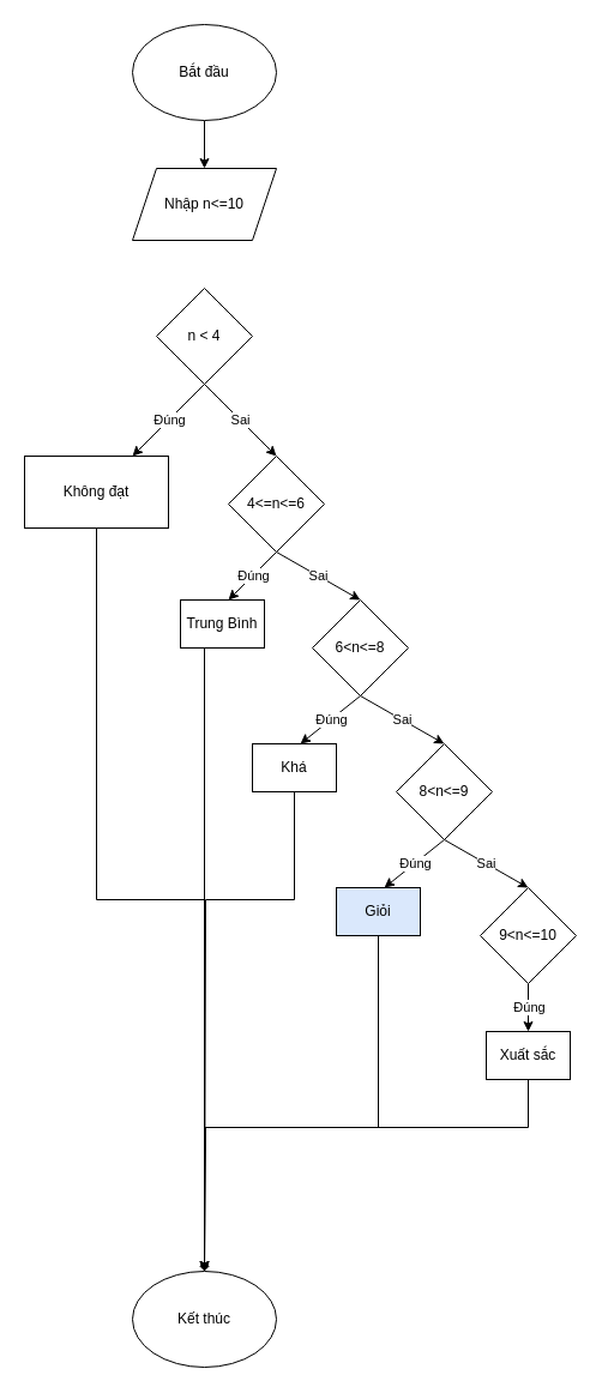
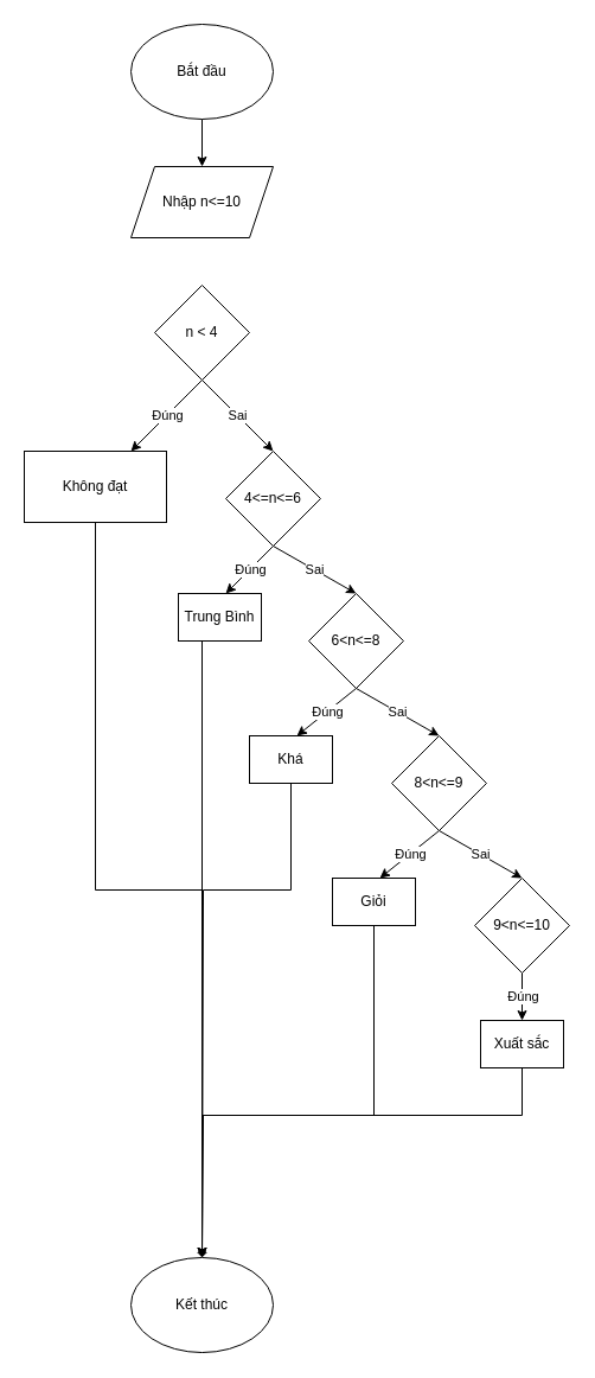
  <mxCell id="0" />
  <mxCell id="1" parent="0" />
  <mxCell id="2" value="" style="endArrow=classic;html=1;rounded=0;exitX=0.5;exitY=1;exitDx=0;exitDy=0;" edge="1" parent="1"><mxGeometry width="50" height="50" relative="1" as="geometry"><mxPoint x="170" y="100" as="sourcePoint" /><mxPoint x="170" y="140" as="targetPoint" /></mxGeometry></mxCell>
  <mxCell id="3" value="Nhập n&amp;lt;=10" style="shape=parallelogram;perimeter=parallelogramPerimeter;whiteSpace=wrap;html=1;fixedSize=1;" vertex="1" parent="1"><mxGeometry x="110" y="140" width="120" height="60" as="geometry" /></mxCell>
  <mxCell id="4" value="n &amp;lt; 4" style="rhombus;whiteSpace=wrap;html=1;" vertex="1" parent="1"><mxGeometry x="130" y="240" width="80" height="80" as="geometry" /></mxCell>
  <mxCell id="5" value="Không đạt" style="rounded=0;whiteSpace=wrap;html=1;" vertex="1" parent="1"><mxGeometry x="20" y="380" width="120" height="60" as="geometry" /></mxCell>
  <mxCell id="6" value="&lt;font style=&quot;vertical-align: inherit;&quot;&gt;&lt;font style=&quot;vertical-align: inherit;&quot;&gt;Bắt đầu&lt;/font&gt;&lt;/font&gt;" style="ellipse;whiteSpace=wrap;html=1;" vertex="1" parent="1"><mxGeometry x="110" y="20" width="120" height="80" as="geometry" /></mxCell>
  <mxCell id="7" value="Kết thúc" style="ellipse;whiteSpace=wrap;html=1;" vertex="1" parent="1"><mxGeometry x="110" y="1060" width="120" height="80" as="geometry" /></mxCell>
  <mxCell id="8" value="4&amp;lt;=n&amp;lt;=6" style="rhombus;whiteSpace=wrap;html=1;" vertex="1" parent="1"><mxGeometry x="190" y="380" width="80" height="80" as="geometry" /></mxCell>
  <mxCell id="9" value="" style="endArrow=classic;html=1;rounded=0;exitX=0.5;exitY=1;exitDx=0;exitDy=0;entryX=0.75;entryY=0;entryDx=0;entryDy=0;" edge="1" parent="1" source="4" target="5"><mxGeometry relative="1" as="geometry"><mxPoint x="124" y="330" as="sourcePoint" /><mxPoint x="224" y="330" as="targetPoint" /></mxGeometry></mxCell>
  <mxCell id="10" value="Đúng" style="edgeLabel;resizable=0;html=1;;align=center;verticalAlign=middle;" connectable="0" vertex="1" parent="9"><mxGeometry relative="1" as="geometry" /></mxCell>
  <mxCell id="11" value="" style="endArrow=classic;html=1;rounded=0;exitX=0.5;exitY=1;exitDx=0;exitDy=0;entryX=0.5;entryY=0;entryDx=0;entryDy=0;" edge="1" parent="1" source="4" target="8"><mxGeometry relative="1" as="geometry"><mxPoint x="130" y="470" as="sourcePoint" /><mxPoint x="230" y="470" as="targetPoint" /></mxGeometry></mxCell>
  <mxCell id="12" value="Sai" style="edgeLabel;resizable=0;html=1;;align=center;verticalAlign=middle;" connectable="0" vertex="1" parent="11"><mxGeometry relative="1" as="geometry" /></mxCell>
  <mxCell id="13" value="" style="endArrow=classic;html=1;rounded=0;exitX=0.5;exitY=1;exitDx=0;exitDy=0;" edge="1" parent="1" source="8"><mxGeometry relative="1" as="geometry"><mxPoint x="200" y="490" as="sourcePoint" /><mxPoint x="190" y="500" as="targetPoint" /></mxGeometry></mxCell>
  <mxCell id="14" value="Đúng" style="edgeLabel;resizable=0;html=1;;align=center;verticalAlign=middle;" connectable="0" vertex="1" parent="13"><mxGeometry relative="1" as="geometry" /></mxCell>
  <mxCell id="15" value="" style="endArrow=classic;html=1;rounded=0;entryX=0.5;entryY=0;entryDx=0;entryDy=0;" edge="1" parent="1" target="18"><mxGeometry relative="1" as="geometry"><mxPoint x="230" y="460" as="sourcePoint" /><mxPoint x="270" y="500" as="targetPoint" /></mxGeometry></mxCell>
  <mxCell id="16" value="Sai" style="edgeLabel;resizable=0;html=1;;align=center;verticalAlign=middle;" connectable="0" vertex="1" parent="15"><mxGeometry relative="1" as="geometry" /></mxCell>
  <mxCell id="17" value="Trung Bình" style="rounded=0;whiteSpace=wrap;html=1;" vertex="1" parent="1"><mxGeometry x="150" y="500" width="70" height="40" as="geometry" /></mxCell>
  <mxCell id="18" value="6&amp;lt;n&amp;lt;=8" style="rhombus;whiteSpace=wrap;html=1;" vertex="1" parent="1"><mxGeometry x="260" y="500" width="80" height="80" as="geometry" /></mxCell>
  <mxCell id="19" value="Khá" style="rounded=0;whiteSpace=wrap;html=1;" vertex="1" parent="1"><mxGeometry x="210" y="620.001" width="70" height="40" as="geometry" /></mxCell>
  <mxCell id="20" value="8&amp;lt;n&amp;lt;=9" style="rhombus;whiteSpace=wrap;html=1;" vertex="1" parent="1"><mxGeometry x="330" y="620.001" width="80" height="80" as="geometry" /></mxCell>
  <mxCell id="21" value="" style="endArrow=classic;html=1;rounded=0;exitX=0.5;exitY=1;exitDx=0;exitDy=0;" edge="1" parent="1" source="18"><mxGeometry relative="1" as="geometry"><mxPoint x="300" y="590" as="sourcePoint" /><mxPoint x="250" y="620" as="targetPoint" /></mxGeometry></mxCell>
  <mxCell id="22" value="Đúng" style="edgeLabel;resizable=0;html=1;;align=center;verticalAlign=middle;" connectable="0" vertex="1" parent="21"><mxGeometry relative="1" as="geometry" /></mxCell>
  <mxCell id="23" value="" style="endArrow=classic;html=1;rounded=0;entryX=0.5;entryY=0;entryDx=0;entryDy=0;" edge="1" parent="1" target="20"><mxGeometry relative="1" as="geometry"><mxPoint x="300" y="580" as="sourcePoint" /><mxPoint x="230" y="670" as="targetPoint" /></mxGeometry></mxCell>
  <mxCell id="24" value="Sai" style="edgeLabel;resizable=0;html=1;;align=center;verticalAlign=middle;" connectable="0" vertex="1" parent="23"><mxGeometry relative="1" as="geometry" /></mxCell>
- <mxCell id="25" value="Giỏi" style="rounded=0;whiteSpace=wrap;html=1;fillColor=#dae8fc;" vertex="1" parent="1"><mxGeometry x="280" y="740" width="70" height="40" as="geometry" /></mxCell>
+ <mxCell id="25" value="Giỏi" style="rounded=0;whiteSpace=wrap;html=1;" vertex="1" parent="1"><mxGeometry x="280" y="740" width="70" height="40" as="geometry" /></mxCell>
  <mxCell id="26" value="9&amp;lt;n&amp;lt;=10" style="rhombus;whiteSpace=wrap;html=1;" vertex="1" parent="1"><mxGeometry x="400" y="740" width="80" height="80" as="geometry" /></mxCell>
  <mxCell id="27" value="" style="endArrow=classic;html=1;rounded=0;exitX=0.5;exitY=1;exitDx=0;exitDy=0;" edge="1" parent="1"><mxGeometry relative="1" as="geometry"><mxPoint x="370" y="699.999" as="sourcePoint" /><mxPoint x="320" y="739.999" as="targetPoint" /></mxGeometry></mxCell>
  <mxCell id="28" value="Đúng" style="edgeLabel;resizable=0;html=1;;align=center;verticalAlign=middle;" connectable="0" vertex="1" parent="27"><mxGeometry relative="1" as="geometry" /></mxCell>
  <mxCell id="29" value="" style="endArrow=classic;html=1;rounded=0;entryX=0.5;entryY=0;entryDx=0;entryDy=0;" edge="1" parent="1" target="26"><mxGeometry relative="1" as="geometry"><mxPoint x="370" y="699.999" as="sourcePoint" /><mxPoint x="300" y="789.999" as="targetPoint" /></mxGeometry></mxCell>
  <mxCell id="30" value="Sai" style="edgeLabel;resizable=0;html=1;;align=center;verticalAlign=middle;" connectable="0" vertex="1" parent="29"><mxGeometry relative="1" as="geometry" /></mxCell>
  <mxCell id="31" value="Xuất sắc" style="rounded=0;whiteSpace=wrap;html=1;" vertex="1" parent="1"><mxGeometry x="405" y="860" width="70" height="40" as="geometry" /></mxCell>
  <mxCell id="32" value="" style="endArrow=classic;html=1;rounded=0;exitX=0.5;exitY=1;exitDx=0;exitDy=0;entryX=0.5;entryY=0;entryDx=0;entryDy=0;" edge="1" parent="1" target="31"><mxGeometry relative="1" as="geometry"><mxPoint x="440" y="819.999" as="sourcePoint" /><mxPoint x="390" y="859.999" as="targetPoint" /></mxGeometry></mxCell>
  <mxCell id="33" value="Đúng" style="edgeLabel;resizable=0;html=1;;align=center;verticalAlign=middle;" connectable="0" vertex="1" parent="32"><mxGeometry relative="1" as="geometry" /></mxCell>
  <mxCell id="34" value="" style="endArrow=classic;html=1;rounded=0;edgeStyle=orthogonalEdgeStyle;elbow=vertical;exitX=0.5;exitY=1;exitDx=0;exitDy=0;entryX=0.5;entryY=0;entryDx=0;entryDy=0;" edge="1" parent="1" source="5" target="7"><mxGeometry width="50" height="50" relative="1" as="geometry"><mxPoint x="160" y="700" as="sourcePoint" /><mxPoint x="210" y="650" as="targetPoint" /></mxGeometry></mxCell>
  <mxCell id="35" value="" style="endArrow=none;html=1;rounded=0;" edge="1" parent="1"><mxGeometry width="50" height="50" relative="1" as="geometry"><mxPoint x="170" y="760" as="sourcePoint" /><mxPoint x="170" y="540" as="targetPoint" /></mxGeometry></mxCell>
  <mxCell id="36" value="" style="endArrow=classic;html=1;rounded=0;exitX=0.5;exitY=1;exitDx=0;exitDy=0;edgeStyle=orthogonalEdgeStyle;" edge="1" parent="1" source="19"><mxGeometry width="50" height="50" relative="1" as="geometry"><mxPoint x="160" y="800" as="sourcePoint" /><mxPoint x="170" y="1060" as="targetPoint" /><Array as="points"><mxPoint x="245" y="750" /><mxPoint x="171" y="750" /></Array></mxGeometry></mxCell>
  <mxCell id="37" value="" style="endArrow=diamond;html=1;rounded=0;edgeStyle=orthogonalEdgeStyle;exitX=0.5;exitY=1;exitDx=0;exitDy=0;entryX=0.5;entryY=0;entryDx=0;entryDy=0;" edge="1" parent="1" source="25" target="7"><mxGeometry width="50" height="50" relative="1" as="geometry"><mxPoint x="240" y="890" as="sourcePoint" /><mxPoint x="290" y="840" as="targetPoint" /><Array as="points"><mxPoint x="315" y="940" /><mxPoint x="170" y="940" /></Array></mxGeometry></mxCell>
  <mxCell id="38" value="" style="endArrow=classic;html=1;rounded=0;edgeStyle=orthogonalEdgeStyle;exitX=0.5;exitY=1;exitDx=0;exitDy=0;" edge="1" parent="1" source="31"><mxGeometry width="50" height="50" relative="1" as="geometry"><mxPoint x="344.75" y="1020" as="sourcePoint" /><mxPoint x="170" y="1060" as="targetPoint" /><Array as="points"><mxPoint x="440" y="940" /><mxPoint x="171" y="940" /></Array></mxGeometry></mxCell>
